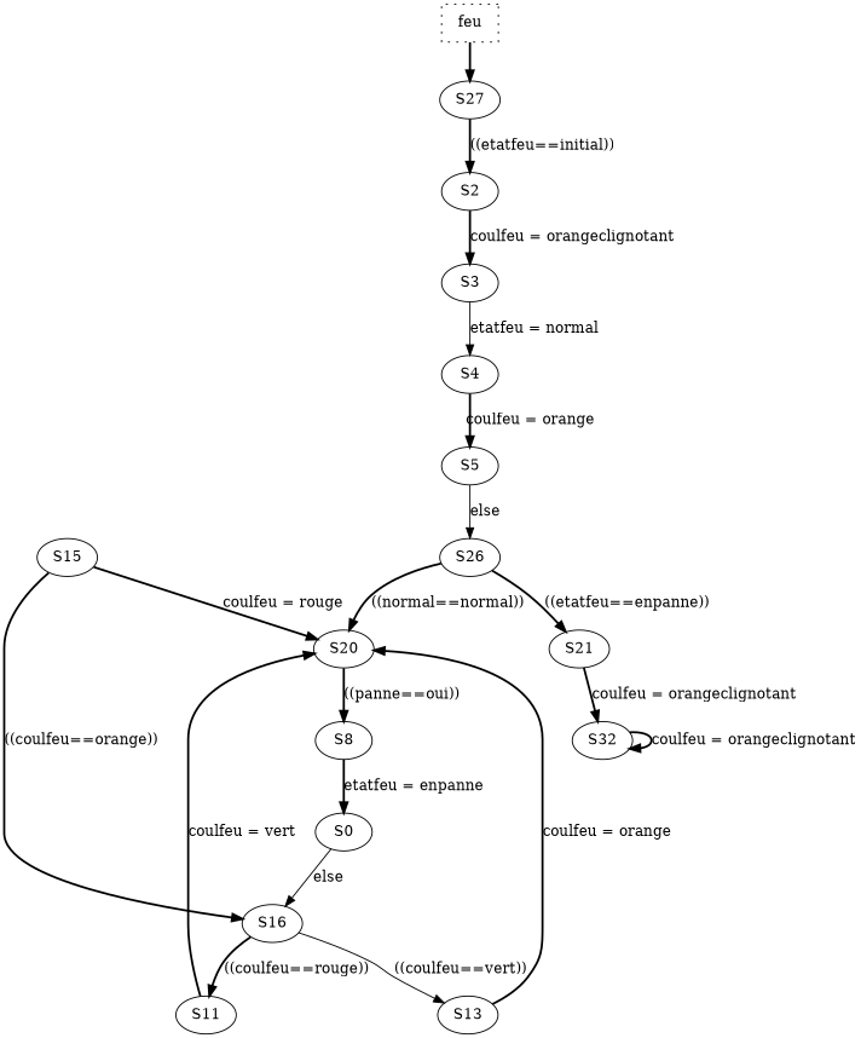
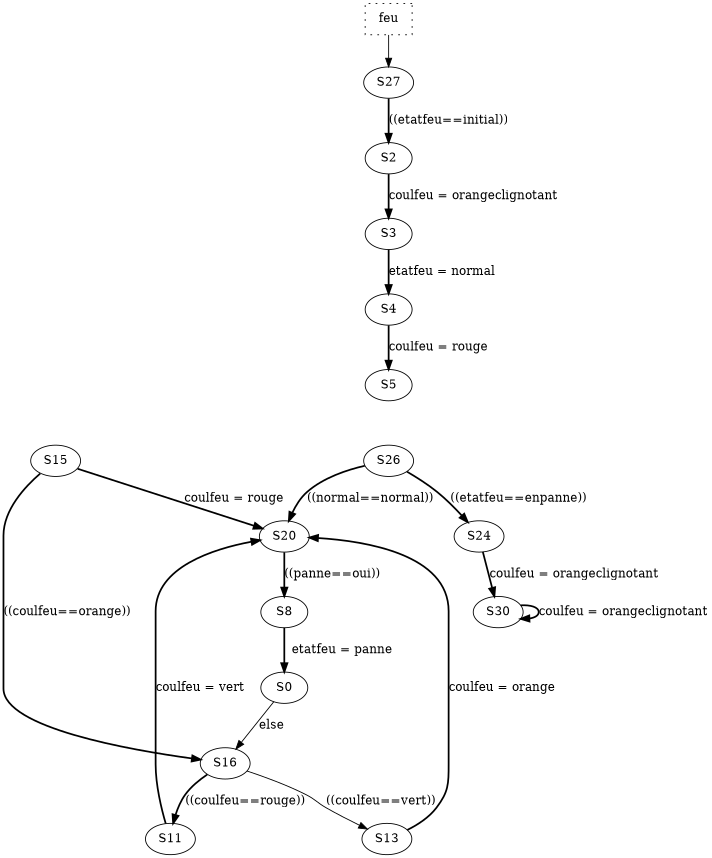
  digraph {
    edge [color=black style=bold]
    n1 [label=feu shape=box style=dotted]
    n2 [label=S27]
    S2
    S3
    S4
    S5
    S26
    S20
-   S24 [label=S21]
+   S24
    S8
-   S32
+   S32 [label=S30]
    n12 [label=S0]
    S16
    S11
    S13
    S15
-   n1 -> n2 [color=""]
+   n1 -> n2 [color="" style=""]
    n2 -> S2 [label="((etatfeu==initial))"]
    S2 -> S3 [label="coulfeu = orangeclignotant"]
-   S3 -> S4 [label="etatfeu = normal" style=solid]
-   S4 -> S5 [label="coulfeu = orange"]
-   S5 -> S26 [label=else style=solid]
+   S3 -> S4 [label="etatfeu = normal"]
+   S4 -> S5 [label="coulfeu = rouge"]
    S26 -> S20 [label="((normal==normal))"]
    S26 -> S24 [label="((etatfeu==enpanne))"]
    S20 -> S8 [label="((panne==oui))"]
    S24 -> S32 [label="coulfeu = orangeclignotant"]
-   S8 -> n12 [label="etatfeu = enpanne"]
+   S8 -> n12 [label="etatfeu = panne"]
    S32 -> S32 [label="coulfeu = orangeclignotant"]
    n12 -> S16 [label=else style=solid]
    S16 -> S11 [label="((coulfeu==rouge))"]
    S16 -> S13 [label="((coulfeu==vert))" style=solid]
    S11 -> S20 [label="coulfeu = vert"]
    S13 -> S20 [label="coulfeu = orange"]
    S15 -> S20 [label="coulfeu = rouge"]
    S15 -> S16 [label="((coulfeu==orange))"]
  }
